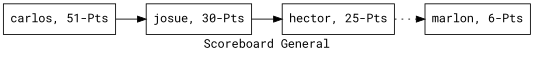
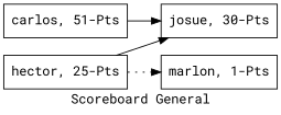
  digraph {
    fontname="Roboto Mono"
    label="Scoreboard General"
    rankdir=LR
    node [fontname="Roboto Mono" shape=record]
    edge [fontname="Roboto Mono" style=solid]
    n1 [label="carlos, 51-Pts"]
    n2 [label="josue, 30-Pts"]
    n3 [label="hector, 25-Pts"]
-   n4 [label="marlon, 6-Pts"]
+   n4 [label="marlon, 1-Pts"]
    n1 -> n2
-   n2 -> n3
+   n3 -> n2
    n3 -> n4 [style=dotted]
  }
